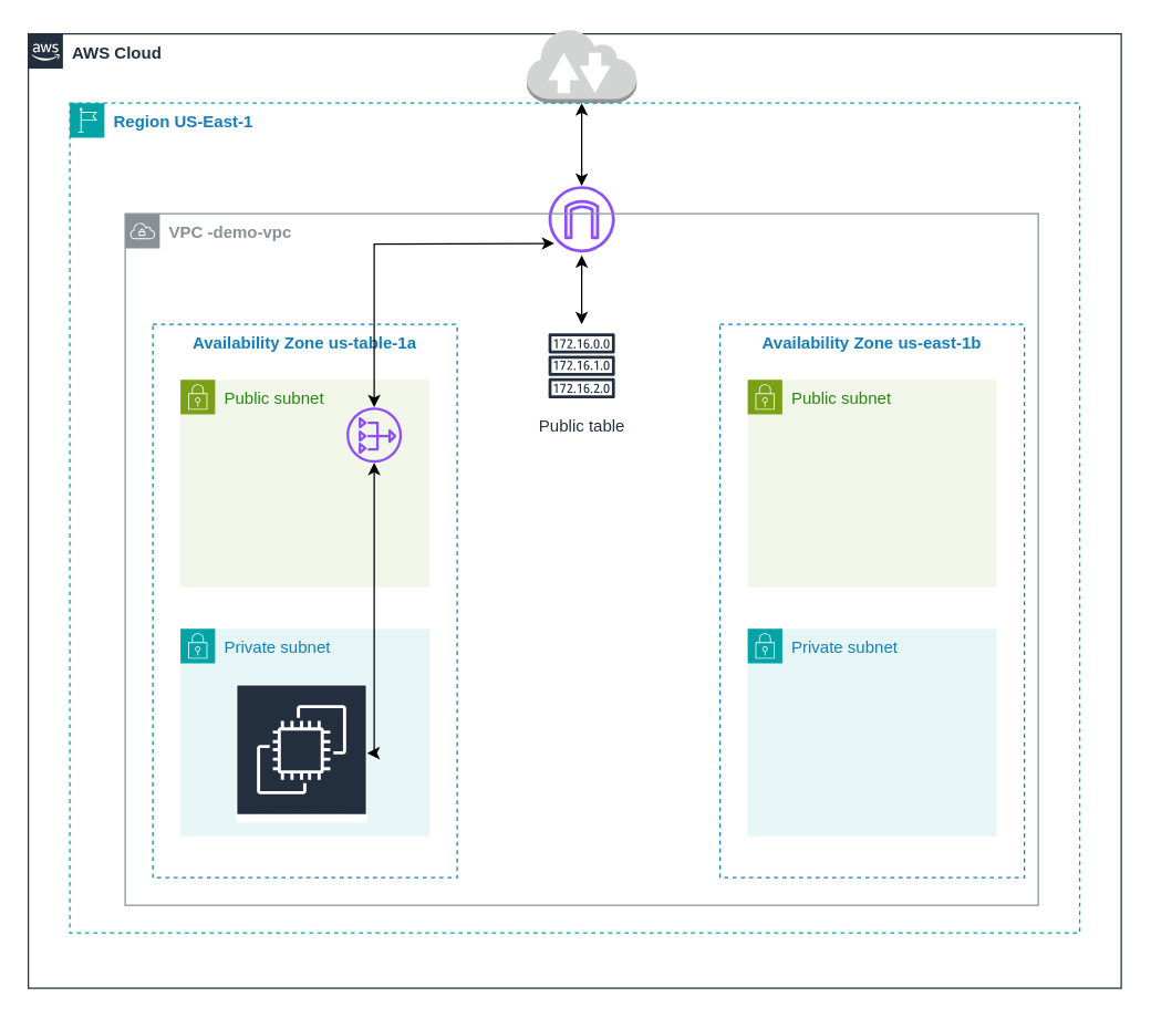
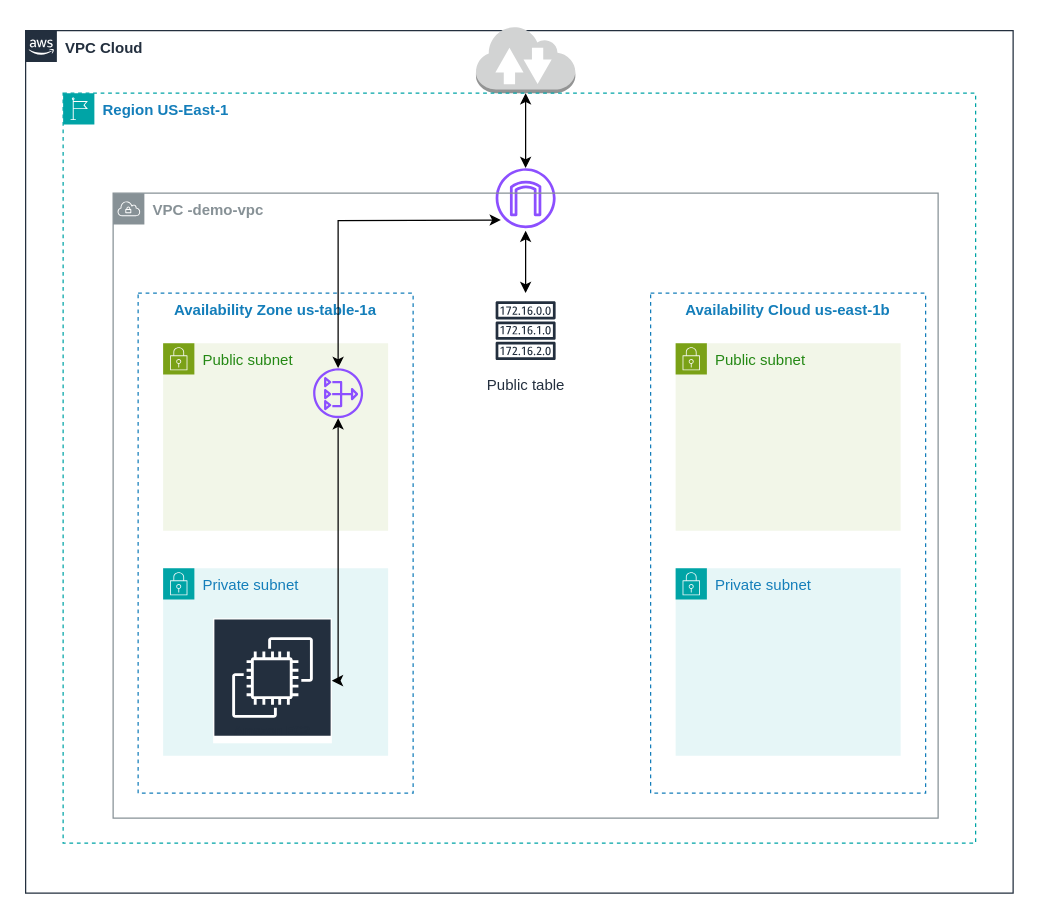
  <mxCell id="0" />
  <mxCell id="1" parent="0" />
- <mxCell id="2" value="&lt;b&gt;AWS Cloud&lt;/b&gt;" style="points=[[0,0],[0.25,0],[0.5,0],[0.75,0],[1,0],[1,0.25],[1,0.5],[1,0.75],[1,1],[0.75,1],[0.5,1],[0.25,1],[0,1],[0,0.75],[0,0.5],[0,0.25]];outlineConnect=0;gradientColor=none;html=1;whiteSpace=wrap;fontSize=12;fontStyle=0;container=1;pointerEvents=0;collapsible=0;recursiveResize=0;shape=mxgraph.aws4.group;grIcon=mxgraph.aws4.group_aws_cloud_alt;strokeColor=#232F3E;fillColor=none;verticalAlign=top;align=left;spacingLeft=30;fontColor=#232F3E;dashed=0;" vertex="1" parent="1"><mxGeometry x="20" y="24" width="790" height="690" as="geometry" /></mxCell>
+ <mxCell id="2" value="&lt;b&gt;VPC Cloud&lt;/b&gt;" style="points=[[0,0],[0.25,0],[0.5,0],[0.75,0],[1,0],[1,0.25],[1,0.5],[1,0.75],[1,1],[0.75,1],[0.5,1],[0.25,1],[0,1],[0,0.75],[0,0.5],[0,0.25]];outlineConnect=0;gradientColor=none;html=1;whiteSpace=wrap;fontSize=12;fontStyle=0;container=1;pointerEvents=0;collapsible=0;recursiveResize=0;shape=mxgraph.aws4.group;grIcon=mxgraph.aws4.group_aws_cloud_alt;strokeColor=#232F3E;fillColor=none;verticalAlign=top;align=left;spacingLeft=30;fontColor=#232F3E;dashed=0;" vertex="1" parent="1"><mxGeometry x="20" y="24" width="790" height="690" as="geometry" /></mxCell>
  <mxCell id="3" value="" style="outlineConnect=0;dashed=0;verticalLabelPosition=bottom;verticalAlign=top;align=center;html=1;shape=mxgraph.aws3.internet_2;fillColor=#D2D3D3;gradientColor=none;" vertex="1" parent="2"><mxGeometry x="360.25" y="-4" width="79.5" height="54" as="geometry" /></mxCell>
  <mxCell id="4" value="&lt;b&gt;Region US-East-1&lt;/b&gt;" style="points=[[0,0],[0.25,0],[0.5,0],[0.75,0],[1,0],[1,0.25],[1,0.5],[1,0.75],[1,1],[0.75,1],[0.5,1],[0.25,1],[0,1],[0,0.75],[0,0.5],[0,0.25]];outlineConnect=0;gradientColor=none;html=1;whiteSpace=wrap;fontSize=12;fontStyle=0;container=1;pointerEvents=0;collapsible=0;recursiveResize=0;shape=mxgraph.aws4.group;grIcon=mxgraph.aws4.group_region;strokeColor=#00A4A6;fillColor=none;verticalAlign=top;align=left;spacingLeft=30;fontColor=#147EBA;dashed=1;" vertex="1" parent="1"><mxGeometry x="50" y="74" width="730" height="600" as="geometry" /></mxCell>
  <mxCell id="5" value="" style="sketch=0;outlineConnect=0;fontColor=#232F3E;gradientColor=none;fillColor=#8C4FFF;strokeColor=none;dashed=0;verticalLabelPosition=bottom;verticalAlign=top;align=center;html=1;fontSize=12;fontStyle=0;aspect=fixed;pointerEvents=1;shape=mxgraph.aws4.internet_gateway;" vertex="1" parent="4"><mxGeometry x="346" y="60" width="48" height="48" as="geometry" /></mxCell>
  <mxCell id="6" value="" style="endArrow=classic;startArrow=classic;html=1;rounded=0;" edge="1" parent="4" source="5"><mxGeometry width="50" height="50" relative="1" as="geometry"><mxPoint x="320" y="50" as="sourcePoint" /><mxPoint x="370" as="targetPoint" /></mxGeometry></mxCell>
  <mxCell id="7" value="&lt;b&gt;VPC -demo-vpc&lt;/b&gt;" style="sketch=0;outlineConnect=0;gradientColor=none;html=1;whiteSpace=wrap;fontSize=12;fontStyle=0;shape=mxgraph.aws4.group;grIcon=mxgraph.aws4.group_vpc;strokeColor=#879196;fillColor=none;verticalAlign=top;align=left;spacingLeft=30;fontColor=#879196;dashed=0;" vertex="1" parent="1"><mxGeometry x="90" width="660" height="500" as="geometry" y="154" /></mxCell>
  <mxCell id="8" value="Public table" style="sketch=0;outlineConnect=0;fontColor=#232F3E;gradientColor=none;strokeColor=#232F3E;fillColor=#ffffff;dashed=0;verticalLabelPosition=bottom;verticalAlign=top;align=center;html=1;fontSize=12;fontStyle=0;aspect=fixed;shape=mxgraph.aws4.resourceIcon;resIcon=mxgraph.aws4.route_table;" vertex="1" parent="1"><mxGeometry x="390" y="234" width="60" height="60" as="geometry" /></mxCell>
  <mxCell id="9" value="&lt;b&gt;Availability Zone us-table-1a&lt;/b&gt;" style="fillColor=none;strokeColor=#147EBA;dashed=1;verticalAlign=top;fontStyle=0;fontColor=#147EBA;whiteSpace=wrap;html=1;" vertex="1" parent="1"><mxGeometry x="110" y="234" width="220" height="400" as="geometry" /></mxCell>
- <mxCell id="10" value="&lt;b&gt;Availability Zone us-east-1b&lt;/b&gt;" style="fillColor=none;strokeColor=#147EBA;dashed=1;verticalAlign=top;fontStyle=0;fontColor=#147EBA;whiteSpace=wrap;html=1;" vertex="1" parent="1"><mxGeometry x="520" y="234" width="220" height="400" as="geometry" /></mxCell>
+ <mxCell id="10" value="&lt;b&gt;Availability Cloud us-east-1b&lt;/b&gt;" style="fillColor=none;strokeColor=#147EBA;dashed=1;verticalAlign=top;fontStyle=0;fontColor=#147EBA;whiteSpace=wrap;html=1;" vertex="1" parent="1"><mxGeometry x="520" y="234" width="220" height="400" as="geometry" /></mxCell>
  <mxCell id="11" value="Public subnet" style="points=[[0,0],[0.25,0],[0.5,0],[0.75,0],[1,0],[1,0.25],[1,0.5],[1,0.75],[1,1],[0.75,1],[0.5,1],[0.25,1],[0,1],[0,0.75],[0,0.5],[0,0.25]];outlineConnect=0;gradientColor=none;html=1;whiteSpace=wrap;fontSize=12;fontStyle=0;container=1;pointerEvents=0;collapsible=0;recursiveResize=0;shape=mxgraph.aws4.group;grIcon=mxgraph.aws4.group_security_group;grStroke=0;strokeColor=#7AA116;fillColor=#F2F6E8;verticalAlign=top;align=left;spacingLeft=30;fontColor=#248814;dashed=0;" vertex="1" parent="1"><mxGeometry x="130" y="274" width="180" height="150" as="geometry" /></mxCell>
  <mxCell id="12" value="Public subnet" style="points=[[0,0],[0.25,0],[0.5,0],[0.75,0],[1,0],[1,0.25],[1,0.5],[1,0.75],[1,1],[0.75,1],[0.5,1],[0.25,1],[0,1],[0,0.75],[0,0.5],[0,0.25]];outlineConnect=0;gradientColor=none;html=1;whiteSpace=wrap;fontSize=12;fontStyle=0;container=1;pointerEvents=0;collapsible=0;recursiveResize=0;shape=mxgraph.aws4.group;grIcon=mxgraph.aws4.group_security_group;grStroke=0;strokeColor=#7AA116;fillColor=#F2F6E8;verticalAlign=top;align=left;spacingLeft=30;fontColor=#248814;dashed=0;" vertex="1" parent="1"><mxGeometry x="540" y="274" width="180" height="150" as="geometry" /></mxCell>
  <mxCell id="13" value="Private subnet" style="points=[[0,0],[0.25,0],[0.5,0],[0.75,0],[1,0],[1,0.25],[1,0.5],[1,0.75],[1,1],[0.75,1],[0.5,1],[0.25,1],[0,1],[0,0.75],[0,0.5],[0,0.25]];outlineConnect=0;gradientColor=none;html=1;whiteSpace=wrap;fontSize=12;fontStyle=0;container=1;pointerEvents=0;collapsible=0;recursiveResize=0;shape=mxgraph.aws4.group;grIcon=mxgraph.aws4.group_security_group;grStroke=0;strokeColor=#00A4A6;fillColor=#E6F6F7;verticalAlign=top;align=left;spacingLeft=30;fontColor=#147EBA;dashed=0;" vertex="1" parent="1"><mxGeometry x="540" y="454" width="180" height="150" as="geometry" /></mxCell>
  <mxCell id="14" value="Private subnet" style="points=[[0,0],[0.25,0],[0.5,0],[0.75,0],[1,0],[1,0.25],[1,0.5],[1,0.75],[1,1],[0.75,1],[0.5,1],[0.25,1],[0,1],[0,0.75],[0,0.5],[0,0.25]];outlineConnect=0;gradientColor=none;html=1;whiteSpace=wrap;fontSize=12;fontStyle=0;container=1;pointerEvents=0;collapsible=0;recursiveResize=0;shape=mxgraph.aws4.group;grIcon=mxgraph.aws4.group_security_group;grStroke=0;strokeColor=#00A4A6;fillColor=#E6F6F7;verticalAlign=top;align=left;spacingLeft=30;fontColor=#147EBA;dashed=0;" vertex="1" parent="1"><mxGeometry x="130" y="454" width="180" height="150" as="geometry" /></mxCell>
  <mxCell id="15" value="" style="endArrow=classic;startArrow=classic;html=1;rounded=0;" edge="1" parent="1" source="8"><mxGeometry width="50" height="50" relative="1" as="geometry"><mxPoint x="380" y="224" as="sourcePoint" /><mxPoint x="420" y="184" as="targetPoint" /></mxGeometry></mxCell>
  <mxCell id="16" value="" style="sketch=0;outlineConnect=0;fontColor=#232F3E;gradientColor=none;fillColor=#8C4FFF;strokeColor=none;dashed=0;verticalLabelPosition=bottom;verticalAlign=top;align=center;html=1;fontSize=12;fontStyle=0;aspect=fixed;pointerEvents=1;shape=mxgraph.aws4.nat_gateway;" vertex="1" parent="1"><mxGeometry x="250" y="294" width="40" height="40" as="geometry" /></mxCell>
  <mxCell id="17" value="" style="endArrow=classic;startArrow=classic;html=1;rounded=0;entryX=0.47;entryY=0.043;entryDx=0;entryDy=0;entryPerimeter=0;" edge="1" parent="1" source="16" target="7"><mxGeometry width="50" height="50" relative="1" as="geometry"><mxPoint x="290" y="314" as="sourcePoint" /><mxPoint x="340" y="264" as="targetPoint" /><Array as="points"><mxPoint x="270" y="176" /></Array></mxGeometry></mxCell>
  <mxCell id="18" value="Amazon EC2" style="sketch=0;outlineConnect=0;fontColor=#232F3E;gradientColor=none;strokeColor=#ffffff;fillColor=#232F3E;dashed=0;verticalLabelPosition=middle;verticalAlign=bottom;align=center;html=1;whiteSpace=wrap;fontSize=10;fontStyle=1;spacing=3;shape=mxgraph.aws4.productIcon;prIcon=mxgraph.aws4.ec2;" vertex="1" parent="1"><mxGeometry x="170" y="494" width="95" height="100" as="geometry" /></mxCell>
  <mxCell id="19" value="" style="endArrow=classic;startArrow=classic;html=1;rounded=0;" edge="1" parent="1" source="18" target="16"><mxGeometry width="50" height="50" relative="1" as="geometry"><mxPoint x="380" y="404" as="sourcePoint" /><mxPoint x="430" y="354" as="targetPoint" /><Array as="points"><mxPoint x="270" y="544" /></Array></mxGeometry></mxCell>
